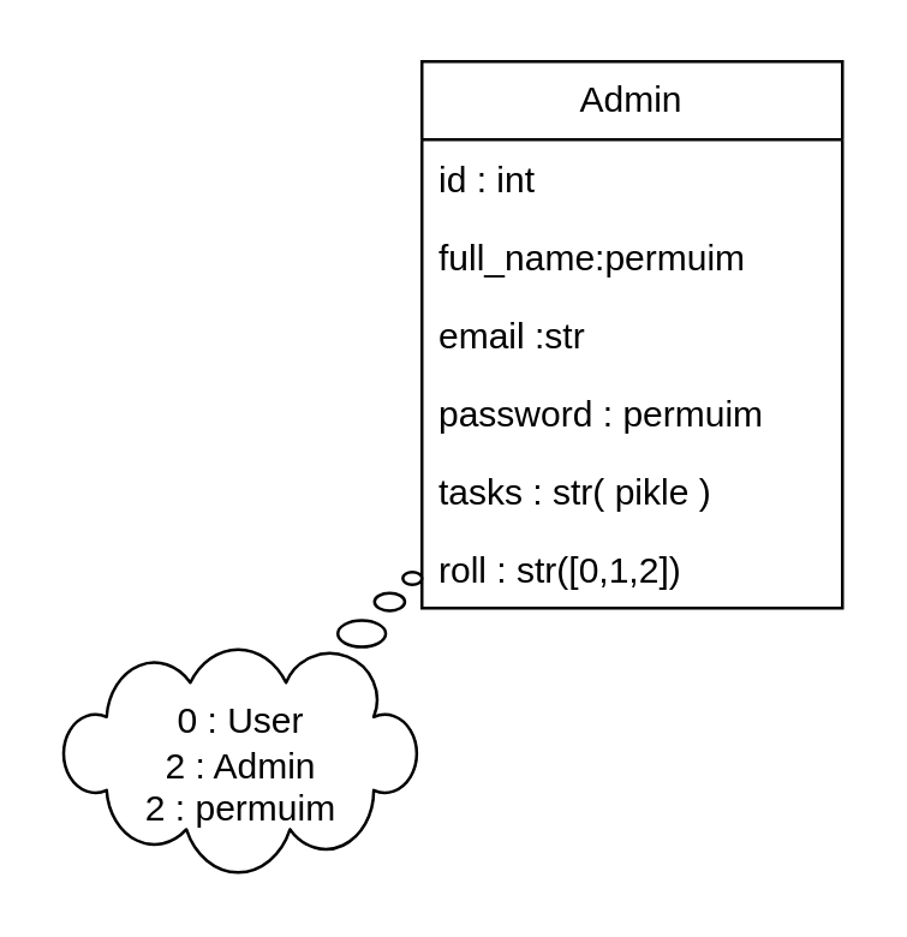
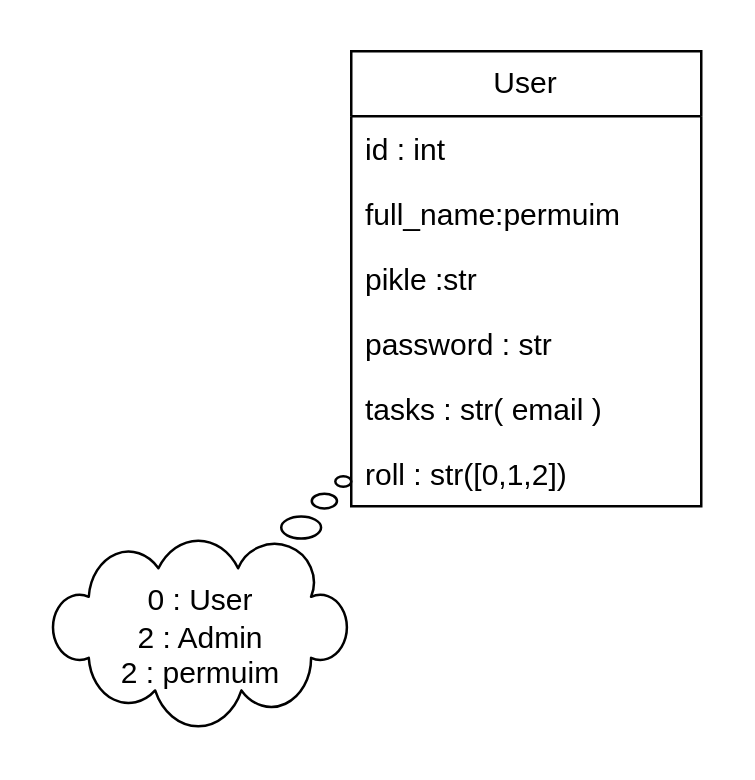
  <mxCell id="0" />
  <mxCell id="1" parent="0" />
- <mxCell id="2" value="Admin" style="swimlane;fontStyle=0;childLayout=stackLayout;horizontal=1;startSize=26;fillColor=none;horizontalStack=0;resizeParent=1;resizeParentMax=0;resizeLast=0;collapsible=1;marginBottom=0;whiteSpace=wrap;html=1;" vertex="1" parent="1"><mxGeometry x="140" y="20" width="140" height="182" as="geometry" /></mxCell>
+ <mxCell id="2" value="User" style="swimlane;fontStyle=0;childLayout=stackLayout;horizontal=1;startSize=26;fillColor=none;horizontalStack=0;resizeParent=1;resizeParentMax=0;resizeLast=0;collapsible=1;marginBottom=0;whiteSpace=wrap;html=1;" vertex="1" parent="1"><mxGeometry x="140" y="20" width="140" height="182" as="geometry" /></mxCell>
  <mxCell id="3" value="id : int&lt;span style=&quot;white-space: pre;&quot;&gt;&#09;&lt;/span&gt;" style="text;strokeColor=none;fillColor=none;align=left;verticalAlign=top;spacingLeft=4;spacingRight=4;overflow=hidden;rotatable=0;points=[[0,0.5],[1,0.5]];portConstraint=eastwest;whiteSpace=wrap;html=1;" vertex="1" parent="2"><mxGeometry y="26" width="140" height="26" as="geometry" /></mxCell>
  <mxCell id="4" value="full_name:permuim&lt;br&gt;" style="text;strokeColor=none;fillColor=none;align=left;verticalAlign=top;spacingLeft=4;spacingRight=4;overflow=hidden;rotatable=0;points=[[0,0.5],[1,0.5]];portConstraint=eastwest;whiteSpace=wrap;html=1;" vertex="1" parent="2"><mxGeometry y="52" width="140" height="26" as="geometry" /></mxCell>
- <mxCell id="5" value="email :str" style="text;strokeColor=none;fillColor=none;align=left;verticalAlign=top;spacingLeft=4;spacingRight=4;overflow=hidden;rotatable=0;points=[[0,0.5],[1,0.5]];portConstraint=eastwest;whiteSpace=wrap;html=1;" vertex="1" parent="2"><mxGeometry y="78" width="140" height="26" as="geometry" /></mxCell>
- <mxCell id="6" value="password : permuim" style="text;strokeColor=none;fillColor=none;align=left;verticalAlign=top;spacingLeft=4;spacingRight=4;overflow=hidden;rotatable=0;points=[[0,0.5],[1,0.5]];portConstraint=eastwest;whiteSpace=wrap;html=1;" vertex="1" parent="2"><mxGeometry y="104" width="140" height="26" as="geometry" /></mxCell>
- <mxCell id="7" value="tasks : str( pikle )" style="text;strokeColor=none;fillColor=none;align=left;verticalAlign=top;spacingLeft=4;spacingRight=4;overflow=hidden;rotatable=0;points=[[0,0.5],[1,0.5]];portConstraint=eastwest;whiteSpace=wrap;html=1;" vertex="1" parent="2"><mxGeometry y="130" width="140" height="26" as="geometry" /></mxCell>
+ <mxCell id="5" value="pikle :str" style="text;strokeColor=none;fillColor=none;align=left;verticalAlign=top;spacingLeft=4;spacingRight=4;overflow=hidden;rotatable=0;points=[[0,0.5],[1,0.5]];portConstraint=eastwest;whiteSpace=wrap;html=1;" vertex="1" parent="2"><mxGeometry y="78" width="140" height="26" as="geometry" /></mxCell>
+ <mxCell id="6" value="password : str" style="text;strokeColor=none;fillColor=none;align=left;verticalAlign=top;spacingLeft=4;spacingRight=4;overflow=hidden;rotatable=0;points=[[0,0.5],[1,0.5]];portConstraint=eastwest;whiteSpace=wrap;html=1;" vertex="1" parent="2"><mxGeometry y="104" width="140" height="26" as="geometry" /></mxCell>
+ <mxCell id="7" value="tasks : str( email )" style="text;strokeColor=none;fillColor=none;align=left;verticalAlign=top;spacingLeft=4;spacingRight=4;overflow=hidden;rotatable=0;points=[[0,0.5],[1,0.5]];portConstraint=eastwest;whiteSpace=wrap;html=1;" vertex="1" parent="2"><mxGeometry y="130" width="140" height="26" as="geometry" /></mxCell>
  <mxCell id="8" value="roll : str([0,1,2])" style="text;strokeColor=none;fillColor=none;align=left;verticalAlign=top;spacingLeft=4;spacingRight=4;overflow=hidden;rotatable=0;points=[[0,0.5],[1,0.5]];portConstraint=eastwest;whiteSpace=wrap;html=1;" vertex="1" parent="2"><mxGeometry y="156" width="140" height="26" as="geometry" /></mxCell>
  <mxCell id="9" value="&lt;br&gt;&lt;br&gt;0 : User&lt;br&gt;2 : Admin&lt;br&gt;2 : permuim" style="whiteSpace=wrap;html=1;shape=mxgraph.basic.cloud_callout;direction=west;" vertex="1" parent="1"><mxGeometry x="20" y="190" width="120" height="100" as="geometry" /></mxCell>
